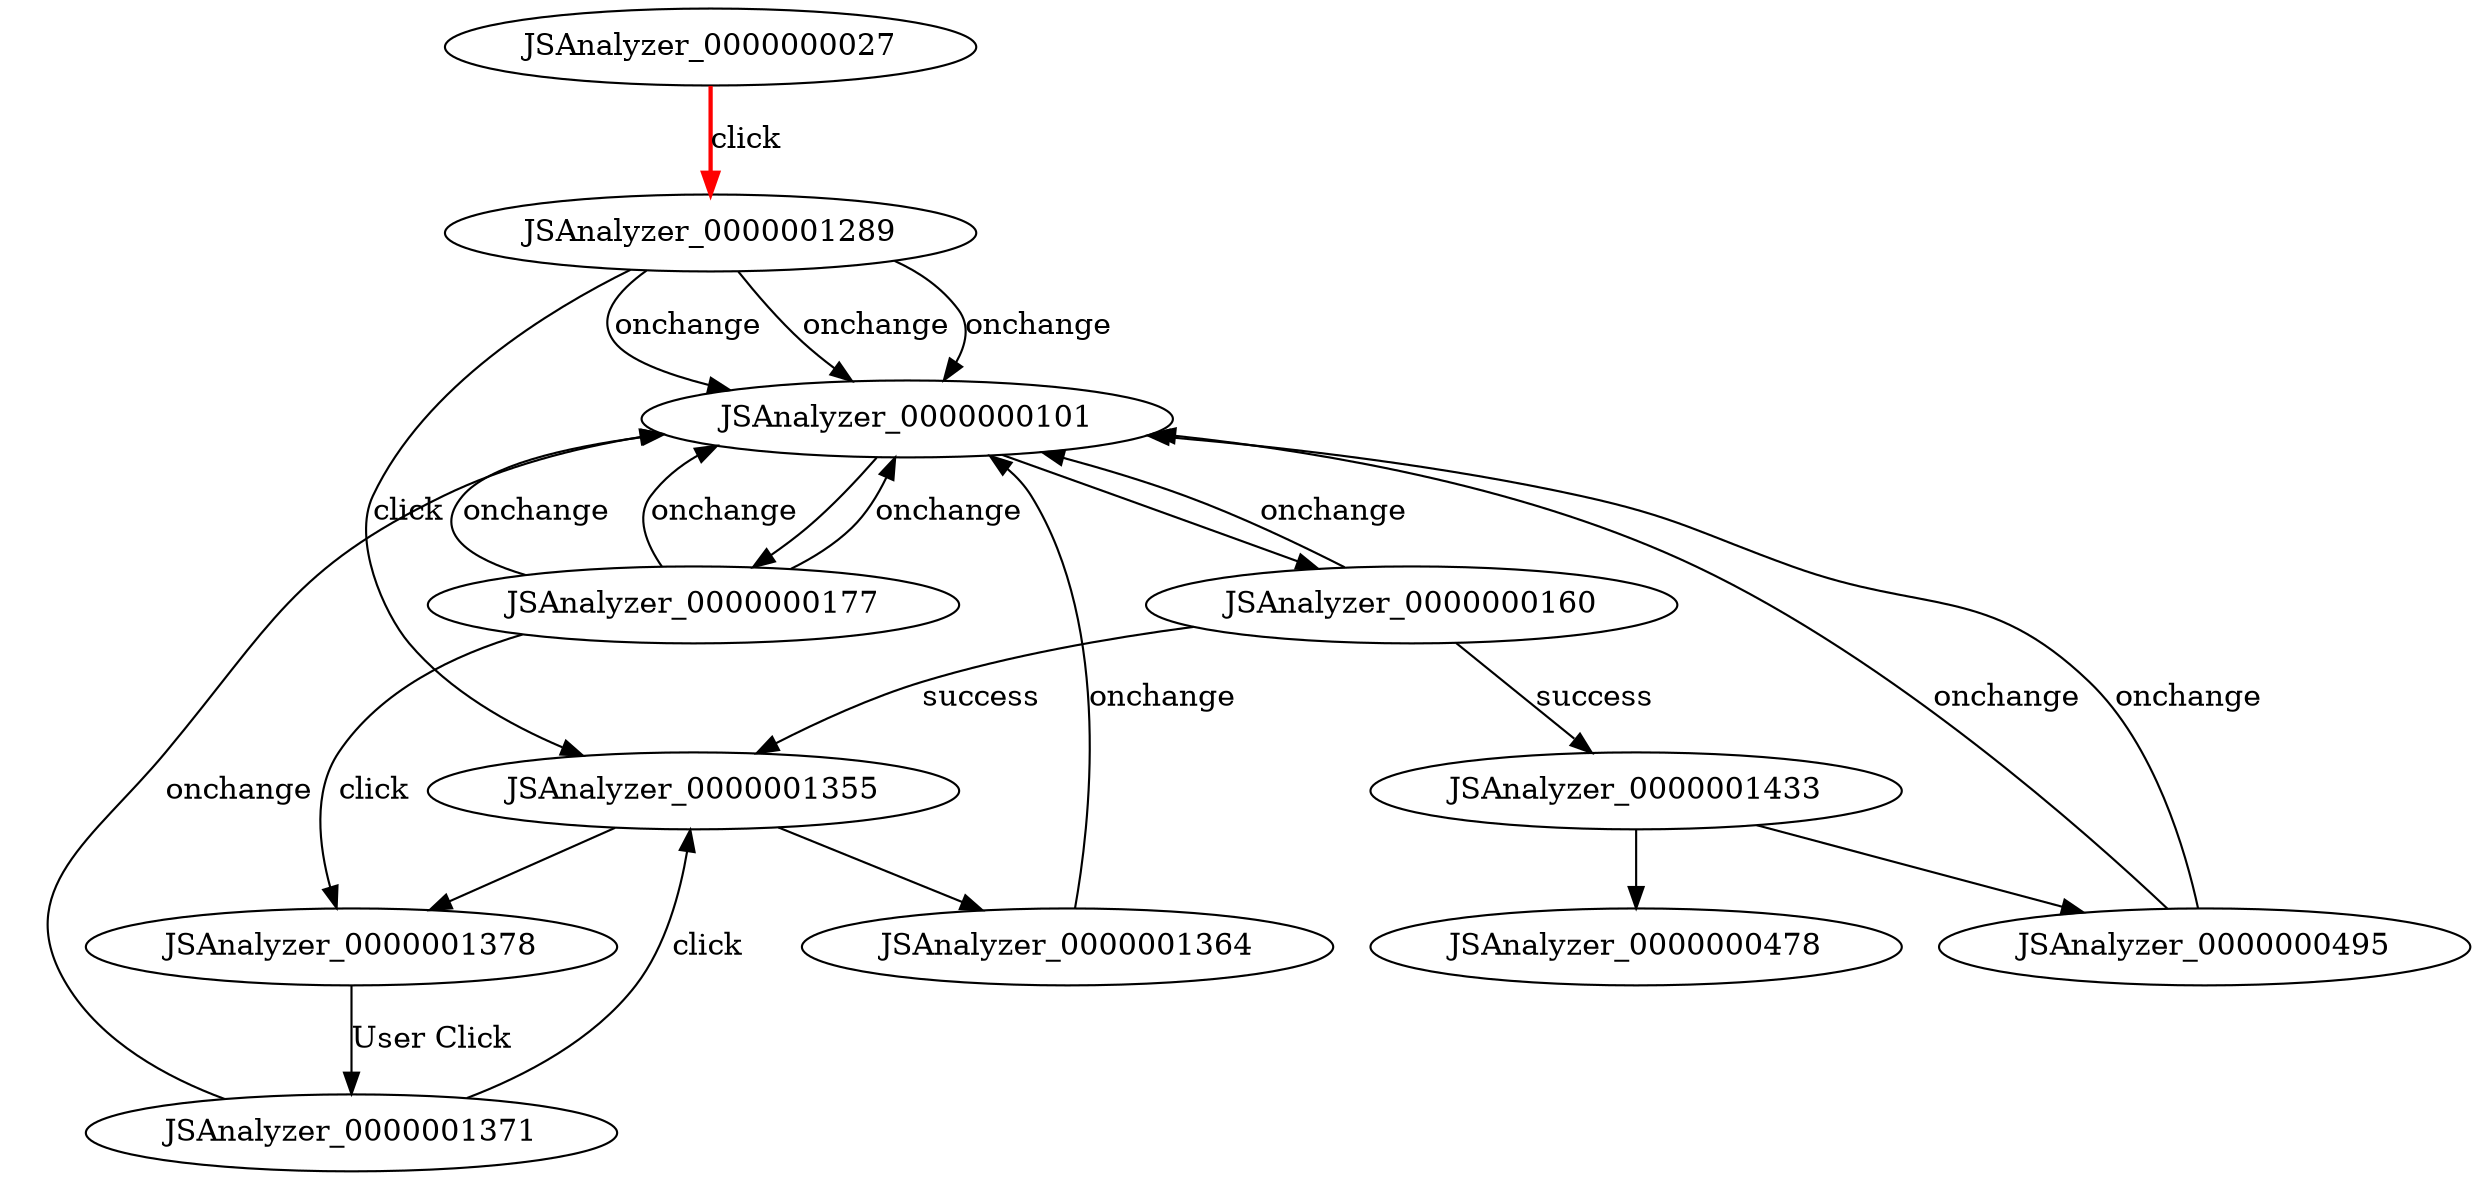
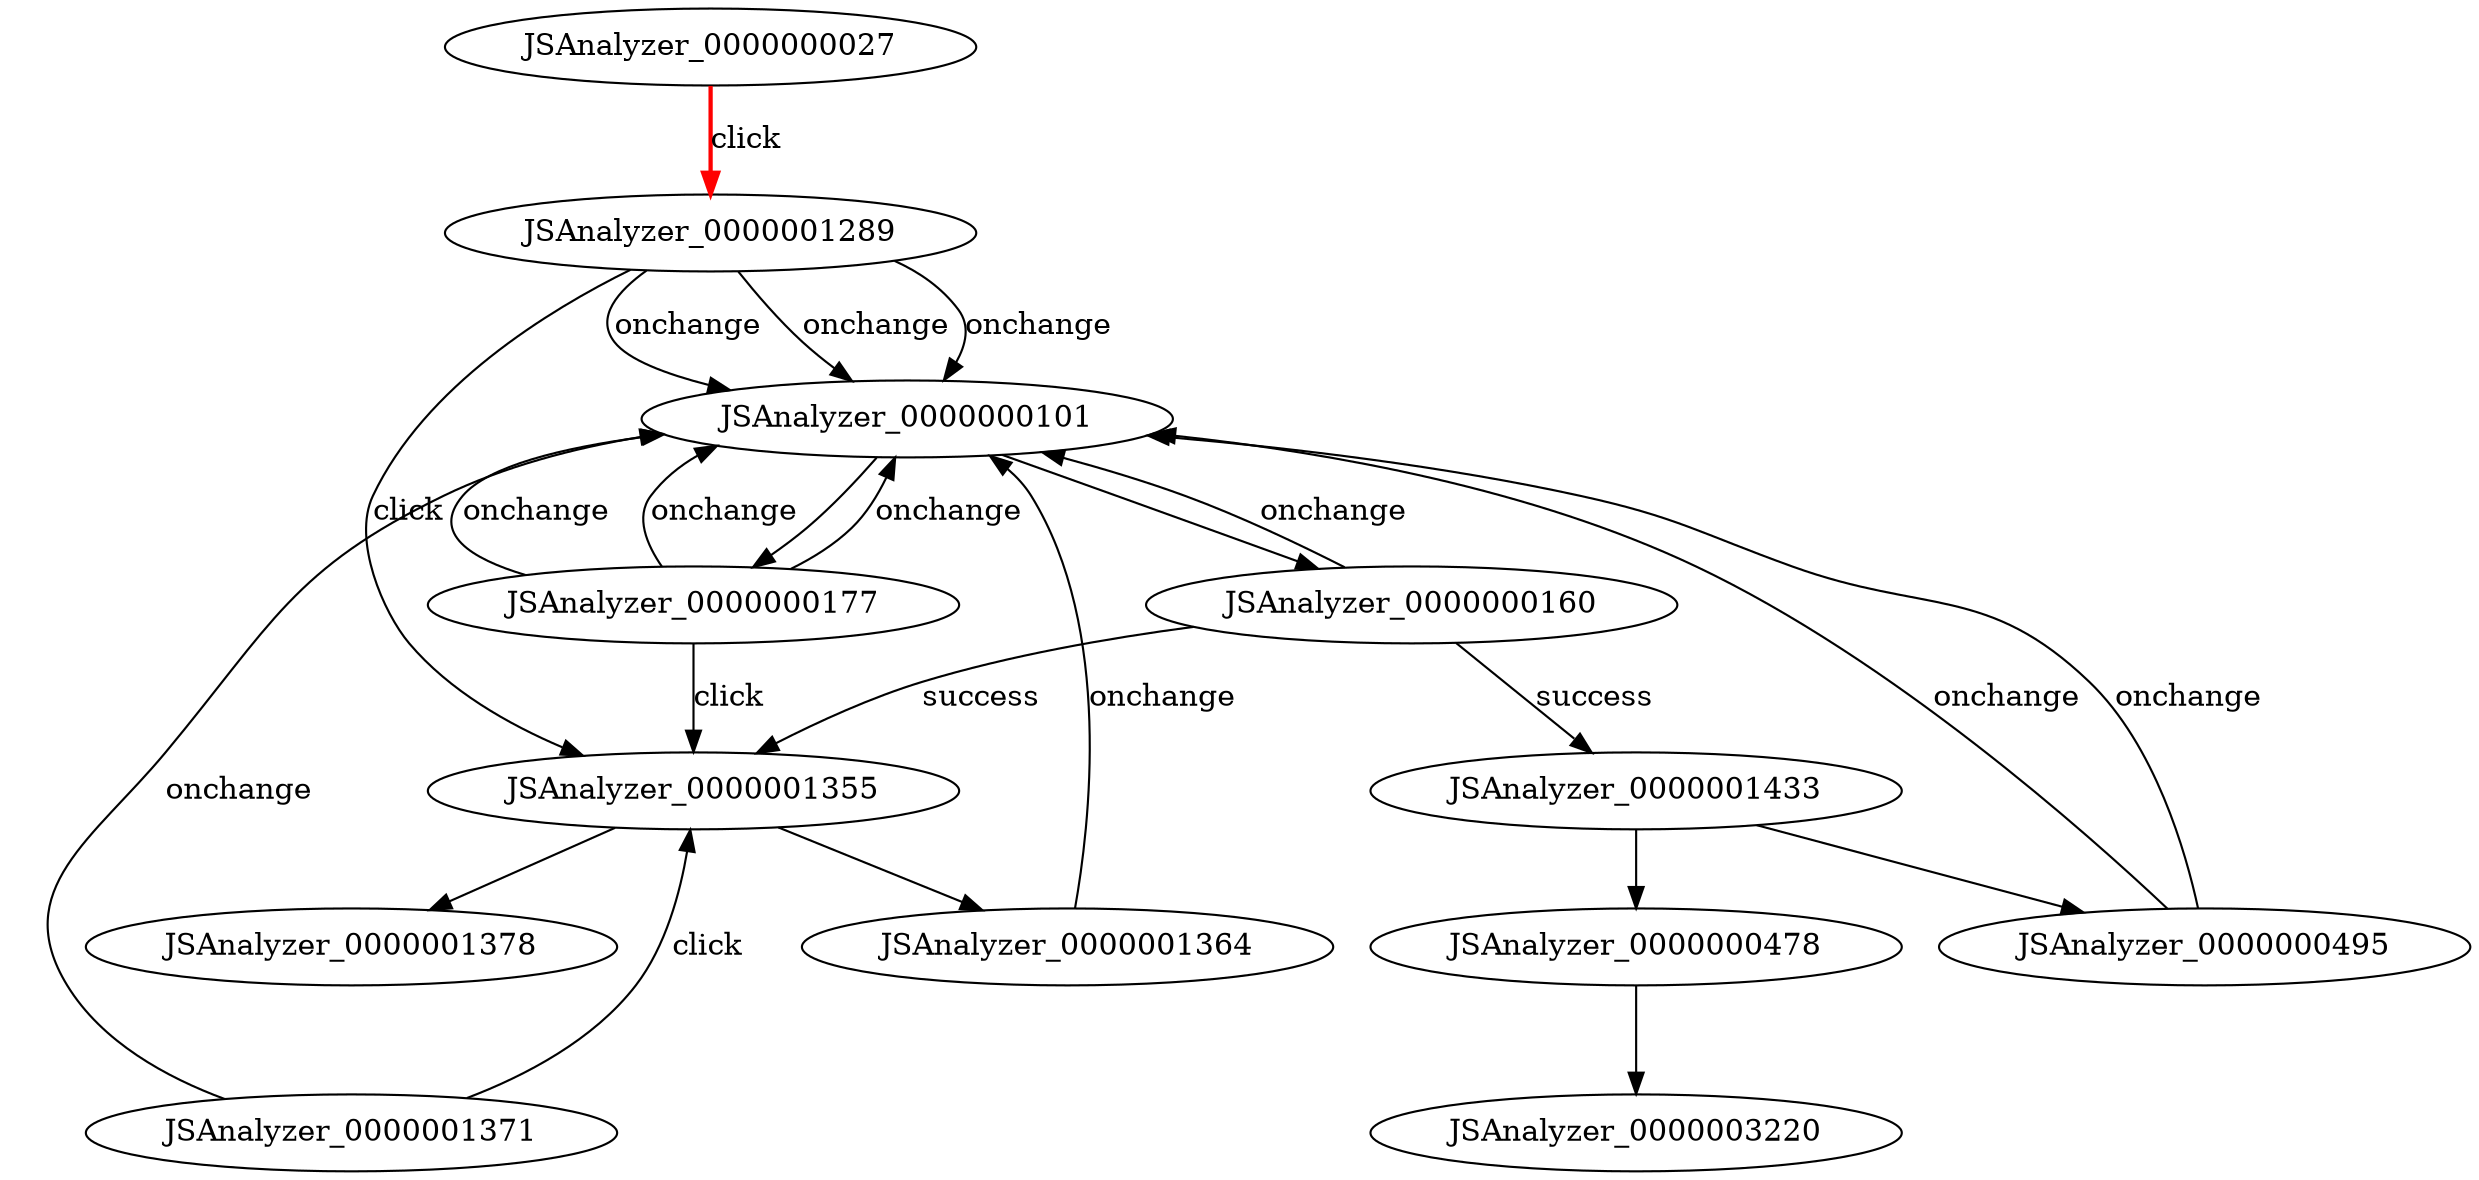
  digraph {
    JSAnalyzer_0000000027
    JSAnalyzer_0000001289
    JSAnalyzer_0000000101
    JSAnalyzer_0000001355
    JSAnalyzer_0000000160
    JSAnalyzer_0000000177
    JSAnalyzer_0000001433
    JSAnalyzer_0000001364
    n9 [label=JSAnalyzer_0000001378]
    JSAnalyzer_0000000478
+   JSAnalyzer_0000003220
    JSAnalyzer_0000000495
    JSAnalyzer_0000001371
    JSAnalyzer_0000000027 -> JSAnalyzer_0000001289 [color=red label=click style=bold]
    JSAnalyzer_0000001289 -> JSAnalyzer_0000000101 [label=onchange]
    JSAnalyzer_0000001289 -> JSAnalyzer_0000000101 [label=onchange]
    JSAnalyzer_0000001289 -> JSAnalyzer_0000000101 [label=onchange]
    JSAnalyzer_0000001289 -> JSAnalyzer_0000001355 [label=click]
    JSAnalyzer_0000000101 -> JSAnalyzer_0000000160
    JSAnalyzer_0000000101 -> JSAnalyzer_0000000177
    JSAnalyzer_0000001355 -> JSAnalyzer_0000001364
    JSAnalyzer_0000001355 -> n9
    JSAnalyzer_0000000160 -> JSAnalyzer_0000000101 [label=onchange]
    JSAnalyzer_0000000160 -> JSAnalyzer_0000001355 [label=success]
    JSAnalyzer_0000000160 -> JSAnalyzer_0000001433 [label=success]
    JSAnalyzer_0000000177 -> JSAnalyzer_0000000101 [label=onchange]
    JSAnalyzer_0000000177 -> JSAnalyzer_0000000101 [label=onchange]
    JSAnalyzer_0000000177 -> JSAnalyzer_0000000101 [label=onchange]
-   JSAnalyzer_0000000177 -> n9 [label=click]
+   JSAnalyzer_0000000177 -> JSAnalyzer_0000001355 [label=click]
    JSAnalyzer_0000001433 -> JSAnalyzer_0000000478
    JSAnalyzer_0000001433 -> JSAnalyzer_0000000495
    JSAnalyzer_0000001364 -> JSAnalyzer_0000000101 [label=onchange]
-   n9 -> JSAnalyzer_0000001371 [label="User Click"]
+   JSAnalyzer_0000000478 -> JSAnalyzer_0000003220
    JSAnalyzer_0000000495 -> JSAnalyzer_0000000101 [label=onchange]
    JSAnalyzer_0000000495 -> JSAnalyzer_0000000101 [label=onchange]
    JSAnalyzer_0000001371 -> JSAnalyzer_0000000101 [label=onchange]
    JSAnalyzer_0000001371 -> JSAnalyzer_0000001355 [label=click]
  }
